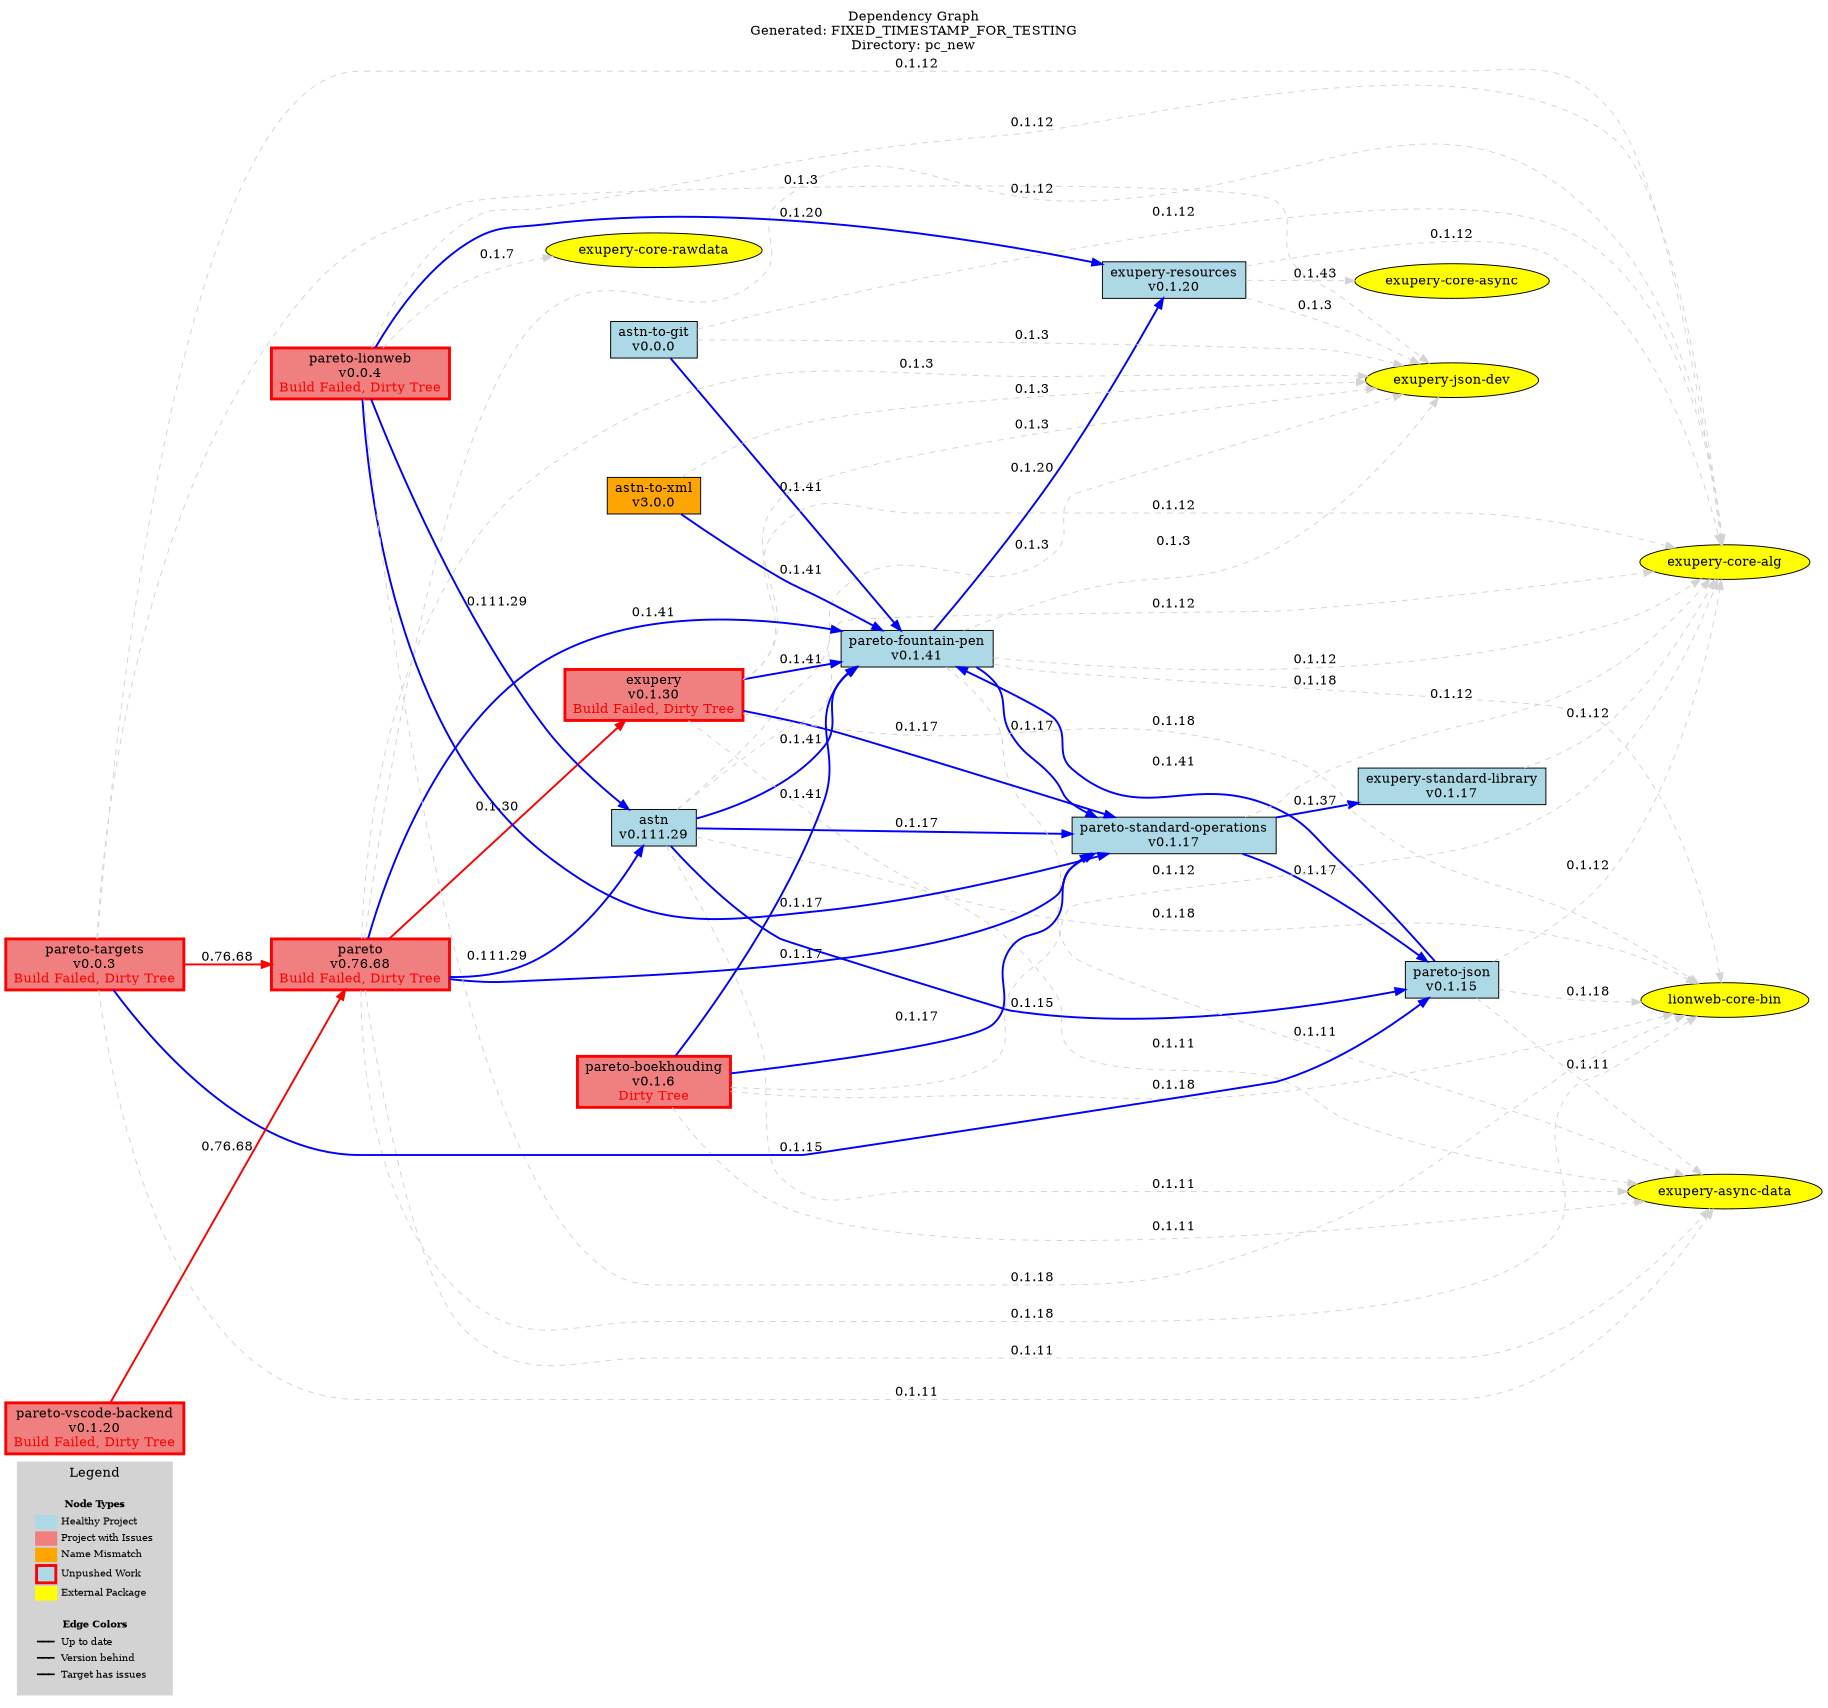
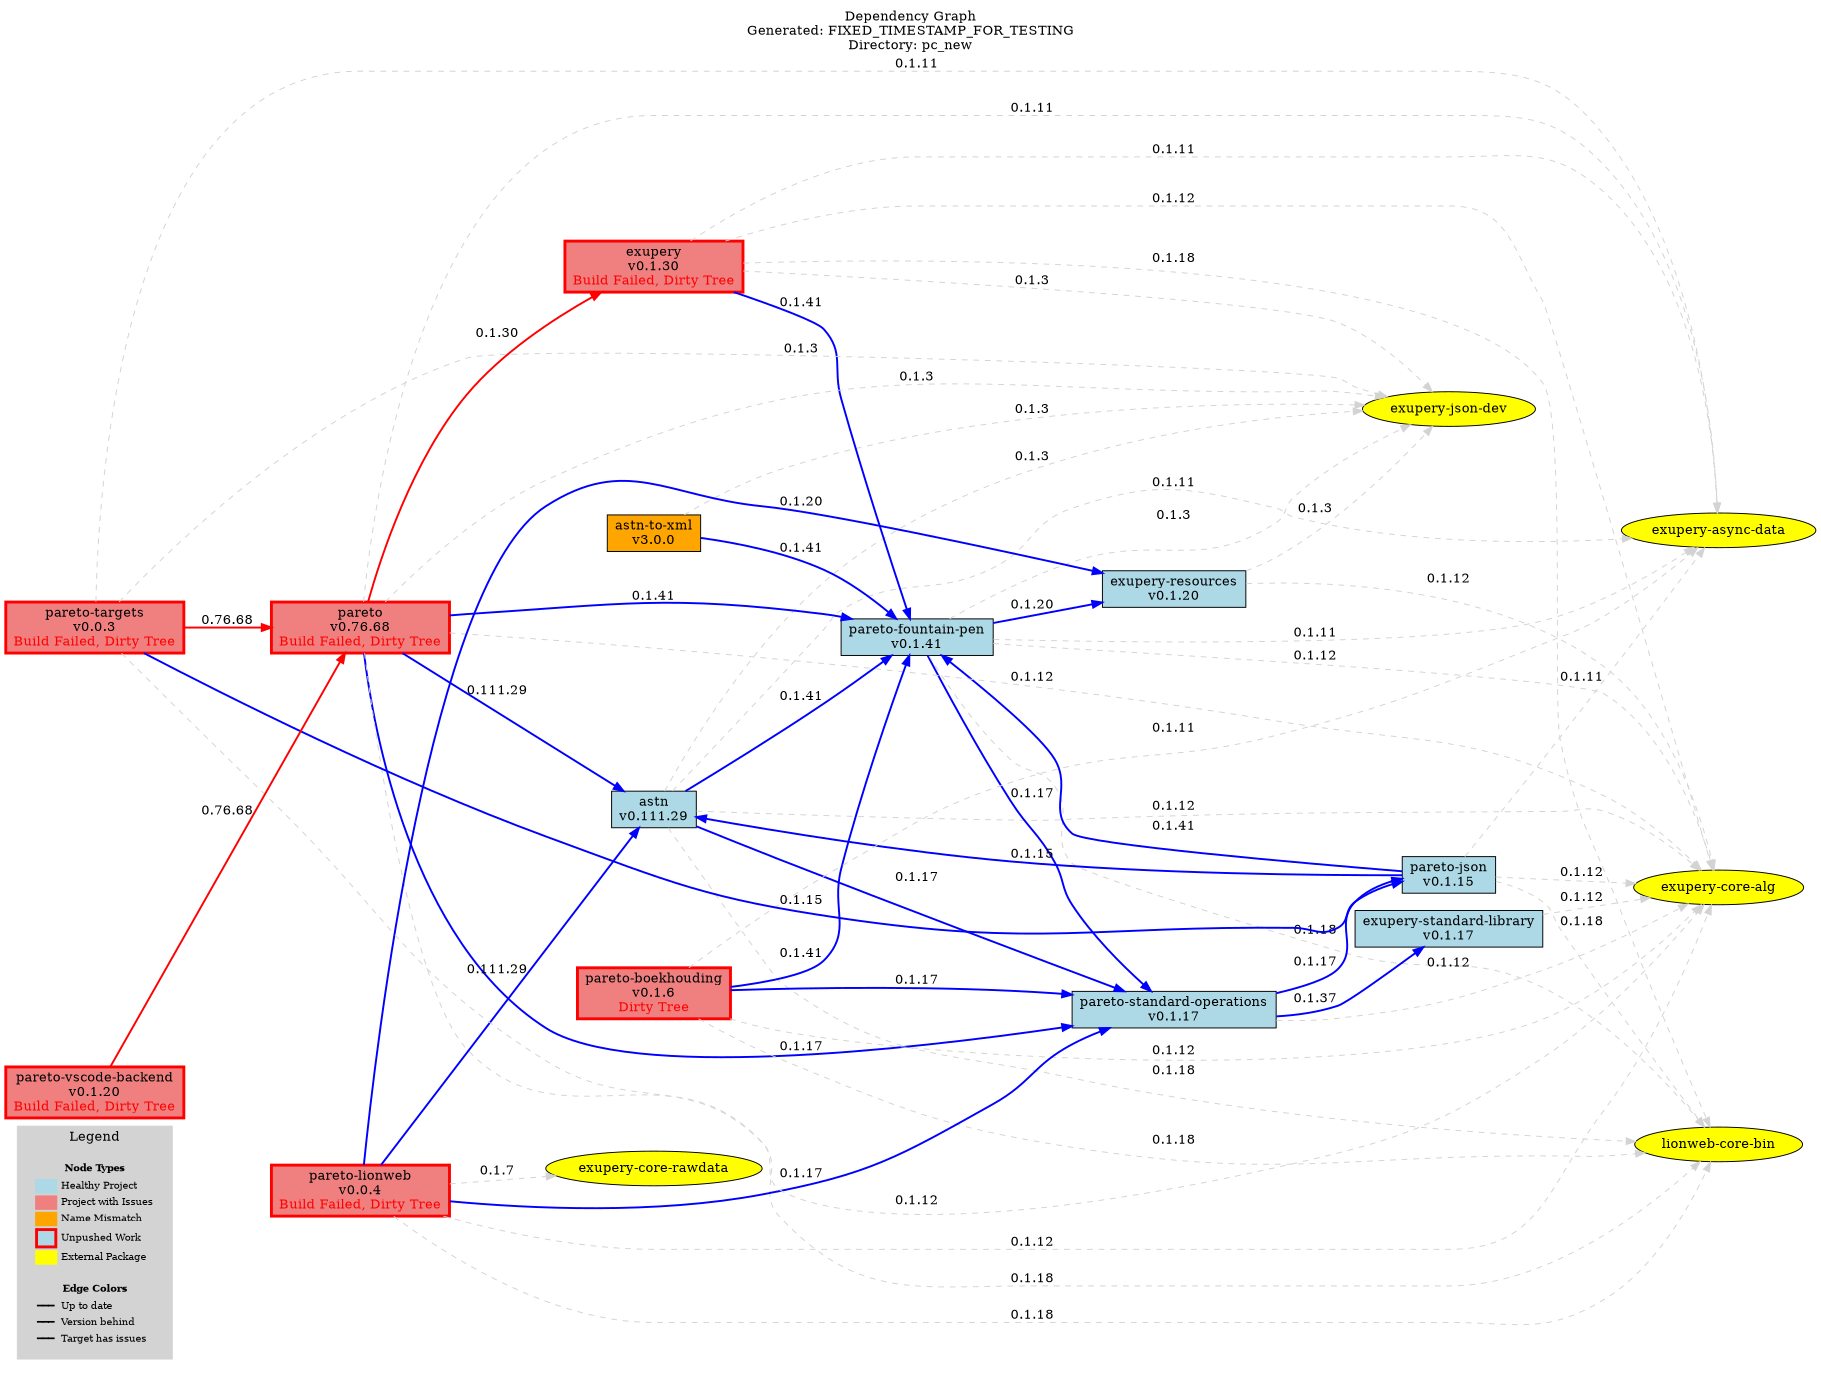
  digraph {
    fontname="DejaVu Serif"
    label="Dependency Graph\nGenerated: FIXED_TIMESTAMP_FOR_TESTING\nDirectory: pc_new"
    labelloc=t
    rankdir=LR
    node [fontname="DejaVu Serif" shape=box style=filled fillcolor=lightblue]
    edge [color=lightgrey fontname="DejaVu Serif" style=dashed]
    n1 [fontsize=10 label=<             <TABLE BORDER="0" CELLBORDER="0" CELLSPACING="2">             <TR><TD COLSPAN="2"><B>Node Types</B></TD></TR>             <TR><TD BGCOLOR="lightblue" WIDTH="20"> </TD><TD ALIGN="LEFT">Healthy Project</TD></TR>             <TR><TD BGCOLOR="lightcoral" WIDTH="20"> </TD><TD ALIGN="LEFT">Project with Issues</TD></TR>             <TR><TD BGCOLOR="orange" WIDTH="20"> </TD><TD ALIGN="LEFT">Name Mismatch</TD></TR>             <TR><TD BGCOLOR="lightblue" BORDER="3" COLOR="red" WIDTH="20"> </TD><TD ALIGN="LEFT">Unpushed Work</TD></TR>             <TR><TD BGCOLOR="yellow" WIDTH="20"> </TD><TD ALIGN="LEFT">External Package</TD></TR>             <TR><TD COLSPAN="2"> </TD></TR>             <TR><TD COLSPAN="2"><B>Edge Colors</B></TD></TR>             <TR><TD COLOR="blue" WIDTH="20">━━━</TD><TD ALIGN="LEFT">Up to date</TD></TR>             <TR><TD COLOR="yellow" WIDTH="20">━━━</TD><TD ALIGN="LEFT">Version behind</TD></TR>             <TR><TD COLOR="red" WIDTH="20">━━━</TD><TD ALIGN="LEFT">Target has issues</TD></TR>             </TABLE>         > shape=plaintext fillcolor=""]
    n2 [label=<astn<BR/>v0.111.29>]
    n3 [label=<pareto-fountain-pen<BR/>v0.1.41>]
    n4 [label=<pareto-json<BR/>v0.1.15>]
    n5 [label=<pareto-standard-operations<BR/>v0.1.17>]
    n6 [fillcolor=yellow label="exupery-core-alg" shape=ellipse]
    n7 [fillcolor=yellow label="lionweb-core-bin" shape=ellipse]
    n8 [fillcolor=yellow label="exupery-async-data" shape=ellipse]
    n9 [fillcolor=yellow label="exupery-json-dev" shape=ellipse]
    n10 [label=<exupery-resources<BR/>v0.1.20>]
    n11 [label=<exupery-standard-library<BR/>v0.1.17>]
-   n12 [label=<astn-to-git<BR/>v0.0.0>]
    n13 [fillcolor=orange label=<astn-to-xml<BR/>v3.0.0>]
    n14 [color=red fillcolor=lightcoral label=<exupery<BR/>v0.1.30<BR/><FONT COLOR="red">Build Failed, Dirty Tree</FONT>> penwidth=3]
-   n15 [fillcolor=yellow label="exupery-core-async" shape=ellipse]
    n16 [color=red fillcolor=lightcoral label=<pareto<BR/>v0.76.68<BR/><FONT COLOR="red">Build Failed, Dirty Tree</FONT>> penwidth=3]
    n17 [color=red fillcolor=lightcoral label=<pareto-boekhouding<BR/>v0.1.6<BR/><FONT COLOR="red">Dirty Tree</FONT>> penwidth=3]
    n18 [color=red fillcolor=lightcoral label=<pareto-lionweb<BR/>v0.0.4<BR/><FONT COLOR="red">Build Failed, Dirty Tree</FONT>> penwidth=3]
    n19 [fillcolor=yellow label="exupery-core-rawdata" shape=ellipse]
    n20 [color=red fillcolor=lightcoral label=<pareto-targets<BR/>v0.0.3<BR/><FONT COLOR="red">Build Failed, Dirty Tree</FONT>> penwidth=3]
    n21 [color=red fillcolor=lightcoral label=<pareto-vscode-backend<BR/>v0.1.20<BR/><FONT COLOR="red">Build Failed, Dirty Tree</FONT>> penwidth=3]
    subgraph cluster_1 {
      color=lightgrey
      label=Legend
      style=filled
      n1
    }
    n2 -> n3 [color=blue label="0.1.41" penwidth=2 style=""]
-   n2 -> n4 [color=blue label="0.1.15" penwidth=2 style=""]
+   n4 -> n2 [color=blue label="0.1.15" penwidth=2 style=""]
    n2 -> n5 [color=blue label="0.1.17" penwidth=2 style=""]
    n2 -> n6 [label="0.1.12"]
    n2 -> n7 [label="0.1.18"]
    n2 -> n8 [label="0.1.11"]
    n2 -> n9 [label="0.1.3"]
    n3 -> n5 [color=blue label="0.1.17" penwidth=2 style=""]
    n3 -> n6 [label="0.1.12"]
    n3 -> n7 [label="0.1.18"]
    n3 -> n8 [label="0.1.11"]
    n3 -> n9 [label="0.1.3"]
    n3 -> n10 [color=blue label="0.1.20" penwidth=2 style=""]
    n4 -> n3 [color=blue label="0.1.41" penwidth=2 style=""]
    n4 -> n6 [label="0.1.12"]
    n4 -> n7 [label="0.1.18"]
    n4 -> n8 [label="0.1.11"]
    n5 -> n4 [color=blue label="0.1.17" penwidth=2 style=""]
    n5 -> n6 [label="0.1.12"]
    n5 -> n11 [color=blue label="0.1.37" penwidth=2 style=""]
    n10 -> n6 [label="0.1.12"]
    n10 -> n9 [label="0.1.3"]
-   n10 -> n15 [label="0.1.43"]
    n11 -> n6 [label="0.1.12"]
-   n12 -> n3 [color=blue label="0.1.41" penwidth=2 style=""]
-   n12 -> n6 [label="0.1.12"]
-   n12 -> n9 [label="0.1.3"]
    n13 -> n3 [color=blue label="0.1.41" penwidth=2 style=""]
    n13 -> n9 [label="0.1.3"]
    n14 -> n3 [color=blue label="0.1.41" penwidth=2 style=""]
-   n14 -> n5 [color=blue label="0.1.17" penwidth=2 style=""]
    n14 -> n6 [label="0.1.12"]
    n14 -> n7 [label="0.1.18"]
    n14 -> n8 [label="0.1.11"]
    n14 -> n9 [label="0.1.3"]
    n16 -> n2 [color=blue label="0.111.29" penwidth=2 style=""]
    n16 -> n3 [color=blue label="0.1.41" penwidth=2 style=""]
    n16 -> n5 [color=blue label="0.1.17" penwidth=2 style=""]
    n16 -> n6 [label="0.1.12"]
    n16 -> n7 [label="0.1.18"]
    n16 -> n8 [label="0.1.11"]
    n16 -> n9 [label="0.1.3"]
    n16 -> n14 [color=red label="0.1.30" penwidth=2 style=""]
    n17 -> n3 [color=blue label="0.1.41" penwidth=2 style=""]
    n17 -> n5 [color=blue label="0.1.17" penwidth=2 style=""]
    n17 -> n6 [label="0.1.12"]
    n17 -> n7 [label="0.1.18"]
    n17 -> n8 [label="0.1.11"]
    n18 -> n2 [color=blue label="0.111.29" penwidth=2 style=""]
    n18 -> n5 [color=blue label="0.1.17" penwidth=2 style=""]
    n18 -> n6 [label="0.1.12"]
    n18 -> n7 [label="0.1.18"]
    n18 -> n10 [color=blue label="0.1.20" penwidth=2 style=""]
    n18 -> n19 [label="0.1.7"]
    n20 -> n4 [color=blue label="0.1.15" penwidth=2 style=""]
    n20 -> n6 [label="0.1.12"]
    n20 -> n8 [label="0.1.11"]
    n20 -> n9 [label="0.1.3"]
    n20 -> n16 [color=red label="0.76.68" penwidth=2 style=""]
    n21 -> n16 [color=red label="0.76.68" penwidth=2 style=""]
  }
